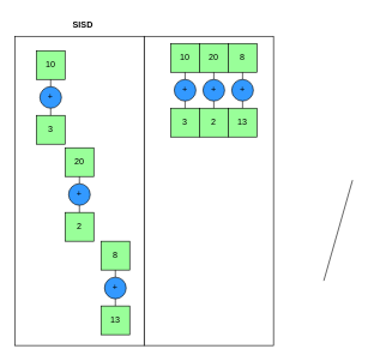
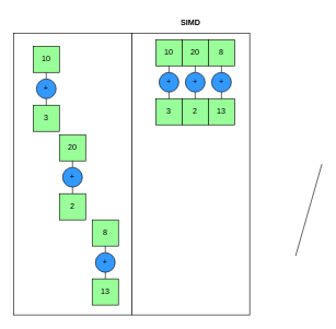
  <mxCell id="0" />
  <mxCell id="1" parent="0" />
  <mxCell id="2" value="" style="rounded=0;whiteSpace=wrap;html=1;" parent="1" vertex="1"><mxGeometry x="200" y="50" width="180" height="430" as="geometry" /></mxCell>
  <mxCell id="3" value="10" style="whiteSpace=wrap;html=1;aspect=fixed;fillColor=#99FF99;" parent="1" vertex="1"><mxGeometry x="237" y="60" width="40" height="40" as="geometry" /></mxCell>
  <mxCell id="4" value="20" style="whiteSpace=wrap;html=1;aspect=fixed;fillColor=#99FF99;" parent="1" vertex="1"><mxGeometry x="277" y="60" width="40" height="40" as="geometry" /></mxCell>
  <mxCell id="5" value="8" style="whiteSpace=wrap;html=1;aspect=fixed;fillColor=#99FF99;" parent="1" vertex="1"><mxGeometry x="317" y="60" width="40" height="40" as="geometry" /></mxCell>
  <mxCell id="6" value="+" style="ellipse;whiteSpace=wrap;html=1;aspect=fixed;fillColor=#3399FF;" parent="1" vertex="1"><mxGeometry x="242" y="110" width="30" height="30" as="geometry" /></mxCell>
  <mxCell id="7" value="+" style="ellipse;whiteSpace=wrap;html=1;aspect=fixed;fillColor=#3399FF;" parent="1" vertex="1"><mxGeometry x="322" y="110" width="30" height="30" as="geometry" /></mxCell>
  <mxCell id="8" value="3" style="whiteSpace=wrap;html=1;aspect=fixed;fillColor=#99FF99;" parent="1" vertex="1"><mxGeometry x="237" y="150" width="40" height="40" as="geometry" /></mxCell>
  <mxCell id="9" value="2" style="whiteSpace=wrap;html=1;aspect=fixed;fillColor=#99FF99;" parent="1" vertex="1"><mxGeometry x="277" y="150" width="40" height="40" as="geometry" /></mxCell>
  <mxCell id="10" value="13" style="whiteSpace=wrap;html=1;aspect=fixed;fillColor=#99FF99;" parent="1" vertex="1"><mxGeometry x="317" y="150" width="40" height="40" as="geometry" /></mxCell>
  <mxCell id="11" value="" style="endArrow=none;html=1;rounded=0;exitX=0.5;exitY=1;exitDx=0;exitDy=0;entryX=0.5;entryY=0;entryDx=0;entryDy=0;" parent="1" source="3" target="6" edge="1"><mxGeometry width="50" height="50" relative="1" as="geometry"><mxPoint x="337" y="310" as="sourcePoint" /><mxPoint x="387" y="260" as="targetPoint" /></mxGeometry></mxCell>
  <mxCell id="12" value="" style="endArrow=none;html=1;rounded=0;exitX=0.5;exitY=1;exitDx=0;exitDy=0;entryX=0.5;entryY=0;entryDx=0;entryDy=0;" parent="1" source="6" target="8" edge="1"><mxGeometry width="50" height="50" relative="1" as="geometry"><mxPoint x="337" y="310" as="sourcePoint" /><mxPoint x="387" y="260" as="targetPoint" /></mxGeometry></mxCell>
  <mxCell id="13" value="" style="endArrow=none;html=1;rounded=0;exitX=0.5;exitY=1;exitDx=0;exitDy=0;" parent="1" source="19" edge="1"><mxGeometry width="50" height="50" relative="1" as="geometry"><mxPoint x="297" y="110" as="sourcePoint" /><mxPoint x="297" y="140" as="targetPoint" /></mxGeometry></mxCell>
  <mxCell id="14" value="" style="endArrow=none;html=1;rounded=0;exitX=0.5;exitY=1;exitDx=0;exitDy=0;entryX=0.5;entryY=0;entryDx=0;entryDy=0;" parent="1" source="19" target="9" edge="1"><mxGeometry width="50" height="50" relative="1" as="geometry"><mxPoint x="337" y="310" as="sourcePoint" /><mxPoint x="387" y="260" as="targetPoint" /></mxGeometry></mxCell>
  <mxCell id="15" value="" style="endArrow=none;html=1;rounded=0;exitX=0.5;exitY=1;exitDx=0;exitDy=0;entryX=0.5;entryY=0;entryDx=0;entryDy=0;" parent="1" source="5" target="7" edge="1"><mxGeometry width="50" height="50" relative="1" as="geometry"><mxPoint x="337" y="310" as="sourcePoint" /><mxPoint x="387" y="260" as="targetPoint" /></mxGeometry></mxCell>
  <mxCell id="16" value="" style="endArrow=none;html=1;rounded=0;exitX=0.5;exitY=1;exitDx=0;exitDy=0;entryX=0.5;entryY=0;entryDx=0;entryDy=0;" parent="1" source="7" target="10" edge="1"><mxGeometry width="50" height="50" relative="1" as="geometry"><mxPoint x="337" y="310" as="sourcePoint" /><mxPoint x="387" y="260" as="targetPoint" /></mxGeometry></mxCell>
  <mxCell id="17" value="" style="endArrow=none;html=1;rounded=0;entryX=0.5;entryY=1;entryDx=0;entryDy=0;exitX=0.5;exitY=0;exitDx=0;exitDy=0;" parent="1" edge="1"><mxGeometry width="50" height="50" relative="1" as="geometry"><mxPoint x="450" y="390" as="sourcePoint" /><mxPoint x="490" y="250" as="targetPoint" /></mxGeometry></mxCell>
  <mxCell id="18" value="" style="endArrow=none;html=1;rounded=0;exitX=0.5;exitY=1;exitDx=0;exitDy=0;" edge="1" parent="1" source="4" target="19"><mxGeometry width="50" height="50" relative="1" as="geometry"><mxPoint x="187" y="20" as="sourcePoint" /><mxPoint x="187" y="60" as="targetPoint" /></mxGeometry></mxCell>
  <mxCell id="19" value="+" style="ellipse;whiteSpace=wrap;html=1;aspect=fixed;fillColor=#3399FF;" parent="1" vertex="1"><mxGeometry x="282" y="110" width="30" height="30" as="geometry" /></mxCell>
  <mxCell id="20" value="" style="rounded=0;whiteSpace=wrap;html=1;" vertex="1" parent="1"><mxGeometry x="20" y="50" width="180" height="430" as="geometry" /></mxCell>
  <mxCell id="21" value="10" style="whiteSpace=wrap;html=1;aspect=fixed;fillColor=#99FF99;" vertex="1" parent="1"><mxGeometry x="50" y="70" width="40" height="40" as="geometry" /></mxCell>
  <mxCell id="22" value="20" style="whiteSpace=wrap;html=1;aspect=fixed;fillColor=#99FF99;" vertex="1" parent="1"><mxGeometry x="90" y="205" width="40" height="40" as="geometry" /></mxCell>
  <mxCell id="23" value="8" style="whiteSpace=wrap;html=1;aspect=fixed;fillColor=#99FF99;" vertex="1" parent="1"><mxGeometry x="140" y="335" width="40" height="40" as="geometry" /></mxCell>
  <mxCell id="24" value="+" style="ellipse;whiteSpace=wrap;html=1;aspect=fixed;fillColor=#3399FF;" vertex="1" parent="1"><mxGeometry x="55" y="120" width="30" height="30" as="geometry" /></mxCell>
  <mxCell id="25" value="+" style="ellipse;whiteSpace=wrap;html=1;aspect=fixed;fillColor=#3399FF;" vertex="1" parent="1"><mxGeometry x="145" y="385" width="30" height="30" as="geometry" /></mxCell>
  <mxCell id="26" value="3" style="whiteSpace=wrap;html=1;aspect=fixed;fillColor=#99FF99;" vertex="1" parent="1"><mxGeometry x="50" y="160" width="40" height="40" as="geometry" /></mxCell>
  <mxCell id="27" value="2" style="whiteSpace=wrap;html=1;aspect=fixed;fillColor=#99FF99;" vertex="1" parent="1"><mxGeometry x="90" y="295" width="40" height="40" as="geometry" /></mxCell>
  <mxCell id="28" value="13" style="whiteSpace=wrap;html=1;aspect=fixed;fillColor=#99FF99;" vertex="1" parent="1"><mxGeometry x="140" y="425" width="40" height="40" as="geometry" /></mxCell>
  <mxCell id="29" value="" style="endArrow=none;html=1;rounded=0;exitX=0.5;exitY=1;exitDx=0;exitDy=0;entryX=0.5;entryY=0;entryDx=0;entryDy=0;" edge="1" parent="1" source="21" target="24"><mxGeometry width="50" height="50" relative="1" as="geometry"><mxPoint x="150" y="320" as="sourcePoint" /><mxPoint x="200" y="270" as="targetPoint" /></mxGeometry></mxCell>
  <mxCell id="30" value="" style="endArrow=none;html=1;rounded=0;exitX=0.5;exitY=1;exitDx=0;exitDy=0;entryX=0.5;entryY=0;entryDx=0;entryDy=0;" edge="1" parent="1" source="24" target="26"><mxGeometry width="50" height="50" relative="1" as="geometry"><mxPoint x="150" y="320" as="sourcePoint" /><mxPoint x="200" y="270" as="targetPoint" /></mxGeometry></mxCell>
  <mxCell id="31" value="" style="endArrow=none;html=1;rounded=0;exitX=0.5;exitY=1;exitDx=0;exitDy=0;entryX=0.5;entryY=0;entryDx=0;entryDy=0;" edge="1" parent="1" source="35" target="27"><mxGeometry width="50" height="50" relative="1" as="geometry"><mxPoint x="180" y="380" as="sourcePoint" /><mxPoint x="230" y="330" as="targetPoint" /></mxGeometry></mxCell>
  <mxCell id="32" value="" style="endArrow=none;html=1;rounded=0;exitX=0.5;exitY=1;exitDx=0;exitDy=0;entryX=0.5;entryY=0;entryDx=0;entryDy=0;" edge="1" parent="1" source="23" target="25"><mxGeometry width="50" height="50" relative="1" as="geometry"><mxPoint x="180" y="380" as="sourcePoint" /><mxPoint x="230" y="330" as="targetPoint" /></mxGeometry></mxCell>
  <mxCell id="33" value="" style="endArrow=none;html=1;rounded=0;exitX=0.5;exitY=1;exitDx=0;exitDy=0;entryX=0.5;entryY=0;entryDx=0;entryDy=0;" edge="1" parent="1" source="25" target="28"><mxGeometry width="50" height="50" relative="1" as="geometry"><mxPoint x="180" y="380" as="sourcePoint" /><mxPoint x="230" y="330" as="targetPoint" /></mxGeometry></mxCell>
  <mxCell id="34" value="" style="endArrow=none;html=1;rounded=0;exitX=0.5;exitY=1;exitDx=0;exitDy=0;" edge="1" parent="1" source="22" target="35"><mxGeometry width="50" height="50" relative="1" as="geometry"><mxPoint x="30" y="90" as="sourcePoint" /><mxPoint x="30" y="130" as="targetPoint" /></mxGeometry></mxCell>
  <mxCell id="35" value="+" style="ellipse;whiteSpace=wrap;html=1;aspect=fixed;fillColor=#3399FF;" vertex="1" parent="1"><mxGeometry x="95" y="255" width="30" height="30" as="geometry" /></mxCell>
- <mxCell id="36" value="&lt;b&gt;SISD&lt;/b&gt;" style="text;html=1;align=center;verticalAlign=middle;whiteSpace=wrap;rounded=0;" vertex="1" parent="1"><mxGeometry x="85" y="20" width="60" height="30" as="geometry" /></mxCell>
+ <mxCell id="37" value="&lt;b&gt;SIMD&lt;/b&gt;" style="text;html=1;align=center;verticalAlign=middle;whiteSpace=wrap;rounded=0;" vertex="1" parent="1"><mxGeometry x="260" y="20" width="60" height="30" as="geometry" /></mxCell>
